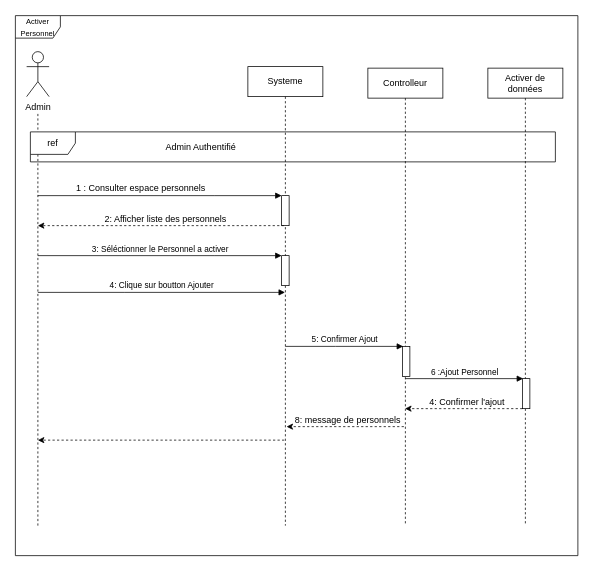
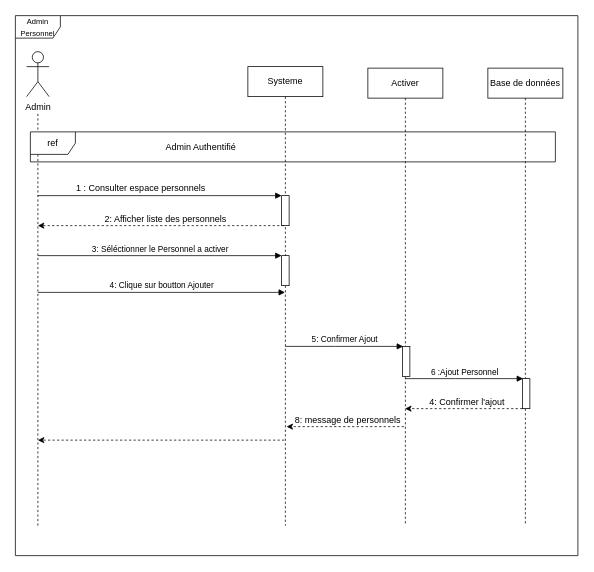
  <mxCell id="0" />
  <mxCell id="1" parent="0" />
  <mxCell id="2" value="Systeme" style="shape=umlLifeline;perimeter=lifelinePerimeter;whiteSpace=wrap;html=1;container=0;dropTarget=0;collapsible=0;recursiveResize=0;outlineConnect=0;portConstraint=eastwest;newEdgeStyle={&quot;edgeStyle&quot;:&quot;elbowEdgeStyle&quot;,&quot;elbow&quot;:&quot;vertical&quot;,&quot;curved&quot;:0,&quot;rounded&quot;:0};" vertex="1" parent="1"><mxGeometry x="330" y="88" width="100" height="612" as="geometry" /></mxCell>
  <mxCell id="3" value="" style="html=1;points=[];perimeter=orthogonalPerimeter;outlineConnect=0;targetShapes=umlLifeline;portConstraint=eastwest;newEdgeStyle={&quot;edgeStyle&quot;:&quot;elbowEdgeStyle&quot;,&quot;elbow&quot;:&quot;vertical&quot;,&quot;curved&quot;:0,&quot;rounded&quot;:0};" vertex="1" parent="2"><mxGeometry x="45" y="172" width="10" height="40" as="geometry" /></mxCell>
  <mxCell id="4" value="" style="html=1;verticalAlign=bottom;endArrow=block;edgeStyle=elbowEdgeStyle;elbow=vertical;curved=0;rounded=0;" edge="1" parent="1" target="3"><mxGeometry relative="1" as="geometry"><mxPoint x="50" y="260" as="sourcePoint" /><Array as="points"><mxPoint x="285" y="260" /></Array><mxPoint x="370" y="260" as="targetPoint" /></mxGeometry></mxCell>
  <mxCell id="5" value="Admin" style="shape=umlActor;verticalLabelPosition=bottom;verticalAlign=top;html=1;outlineConnect=0;" vertex="1" parent="1"><mxGeometry x="35" y="68" width="30" height="60" as="geometry" /></mxCell>
  <mxCell id="6" value="" style="endArrow=none;dashed=1;html=1;rounded=0;" edge="1" parent="1"><mxGeometry width="50" height="50" relative="1" as="geometry"><mxPoint x="50" y="700" as="sourcePoint" /><mxPoint x="50" y="148" as="targetPoint" /></mxGeometry></mxCell>
  <mxCell id="7" value="4: Clique sur boutton Ajouter" style="html=1;verticalAlign=bottom;endArrow=block;edgeStyle=elbowEdgeStyle;elbow=vertical;curved=0;rounded=0;" edge="1" parent="1" target="2"><mxGeometry relative="1" as="geometry"><mxPoint x="50" y="389" as="sourcePoint" /><Array as="points"><mxPoint x="165" y="389" /></Array><mxPoint x="255" y="389" as="targetPoint" /></mxGeometry></mxCell>
  <mxCell id="8" value="" style="endArrow=classic;html=1;rounded=0;dashed=1;" edge="1" parent="1"><mxGeometry width="50" height="50" relative="1" as="geometry"><mxPoint x="378" y="300" as="sourcePoint" /><mxPoint x="50" y="300" as="targetPoint" /></mxGeometry></mxCell>
  <mxCell id="9" value="2: Afficher liste des personnels" style="text;html=1;align=center;verticalAlign=middle;resizable=0;points=[];autosize=1;strokeColor=none;fillColor=none;" vertex="1" parent="1"><mxGeometry x="125" y="277" width="190" height="30" as="geometry" /></mxCell>
  <mxCell id="10" value="" style="rounded=0;whiteSpace=wrap;html=1;" vertex="1" parent="1"><mxGeometry x="375" y="340" width="10" height="40" as="geometry" /></mxCell>
  <mxCell id="11" value="3: Séléctionner le Personnel a activer" style="html=1;verticalAlign=bottom;endArrow=block;edgeStyle=elbowEdgeStyle;elbow=vertical;curved=0;rounded=0;" edge="1" parent="1"><mxGeometry x="0.003" relative="1" as="geometry"><mxPoint x="50" y="340" as="sourcePoint" /><Array as="points"><mxPoint x="285" y="340" /></Array><mxPoint x="375" y="340" as="targetPoint" /><mxPoint as="offset" /></mxGeometry></mxCell>
  <mxCell id="12" value="ref" style="shape=umlFrame;whiteSpace=wrap;html=1;pointerEvents=0;movable=1;resizable=1;rotatable=1;deletable=1;editable=1;locked=0;connectable=1;" vertex="1" parent="1"><mxGeometry x="40" y="175" width="700" height="40" as="geometry" /></mxCell>
  <mxCell id="13" value="Admin Authentifié" style="text;html=1;align=center;verticalAlign=middle;resizable=1;points=[];autosize=1;strokeColor=none;fillColor=none;movable=1;rotatable=1;deletable=1;editable=1;locked=0;connectable=1;" vertex="1" parent="1"><mxGeometry x="207" y="180" width="120" height="30" as="geometry" /></mxCell>
- <mxCell id="14" value="&lt;font style=&quot;font-size: 10px;&quot;&gt;Activer&lt;/font&gt;&lt;div&gt;&lt;font style=&quot;font-size: 10px;&quot;&gt;Personnel&lt;/font&gt;&lt;/div&gt;" style="shape=umlFrame;whiteSpace=wrap;html=1;pointerEvents=0;" vertex="1" parent="1"><mxGeometry x="20" y="20" width="750" height="720" as="geometry" /></mxCell>
- <mxCell id="15" value="Controlleur" style="shape=umlLifeline;perimeter=lifelinePerimeter;whiteSpace=wrap;html=1;container=0;dropTarget=0;collapsible=0;recursiveResize=0;outlineConnect=0;portConstraint=eastwest;newEdgeStyle={&quot;edgeStyle&quot;:&quot;elbowEdgeStyle&quot;,&quot;elbow&quot;:&quot;vertical&quot;,&quot;curved&quot;:0,&quot;rounded&quot;:0};" vertex="1" parent="1"><mxGeometry x="490" y="90" width="100" height="610" as="geometry" /></mxCell>
- <mxCell id="16" value="Activer de données" style="shape=umlLifeline;perimeter=lifelinePerimeter;whiteSpace=wrap;html=1;container=0;dropTarget=0;collapsible=0;recursiveResize=0;outlineConnect=0;portConstraint=eastwest;newEdgeStyle={&quot;edgeStyle&quot;:&quot;elbowEdgeStyle&quot;,&quot;elbow&quot;:&quot;vertical&quot;,&quot;curved&quot;:0,&quot;rounded&quot;:0};" vertex="1" parent="1"><mxGeometry x="650" y="90" width="100" height="610" as="geometry" /></mxCell>
+ <mxCell id="14" value="&lt;font style=&quot;font-size: 10px;&quot;&gt;Admin&lt;/font&gt;&lt;div&gt;&lt;font style=&quot;font-size: 10px;&quot;&gt;Personnel&lt;/font&gt;&lt;/div&gt;" style="shape=umlFrame;whiteSpace=wrap;html=1;pointerEvents=0;" vertex="1" parent="1"><mxGeometry x="20" y="20" width="750" height="720" as="geometry" /></mxCell>
+ <mxCell id="15" value="Activer" style="shape=umlLifeline;perimeter=lifelinePerimeter;whiteSpace=wrap;html=1;container=0;dropTarget=0;collapsible=0;recursiveResize=0;outlineConnect=0;portConstraint=eastwest;newEdgeStyle={&quot;edgeStyle&quot;:&quot;elbowEdgeStyle&quot;,&quot;elbow&quot;:&quot;vertical&quot;,&quot;curved&quot;:0,&quot;rounded&quot;:0};" vertex="1" parent="1"><mxGeometry x="490" y="90" width="100" height="610" as="geometry" /></mxCell>
+ <mxCell id="16" value="Base de données" style="shape=umlLifeline;perimeter=lifelinePerimeter;whiteSpace=wrap;html=1;container=0;dropTarget=0;collapsible=0;recursiveResize=0;outlineConnect=0;portConstraint=eastwest;newEdgeStyle={&quot;edgeStyle&quot;:&quot;elbowEdgeStyle&quot;,&quot;elbow&quot;:&quot;vertical&quot;,&quot;curved&quot;:0,&quot;rounded&quot;:0};" vertex="1" parent="1"><mxGeometry x="650" y="90" width="100" height="610" as="geometry" /></mxCell>
  <mxCell id="17" value="" style="endArrow=classic;html=1;rounded=0;dashed=1;" edge="1" parent="1"><mxGeometry width="50" height="50" relative="1" as="geometry"><mxPoint x="378.5" y="586" as="sourcePoint" /><mxPoint x="50" y="586" as="targetPoint" /></mxGeometry></mxCell>
  <mxCell id="18" value="6 :Ajout Personnel" style="html=1;verticalAlign=bottom;endArrow=block;edgeStyle=elbowEdgeStyle;elbow=horizontal;curved=0;rounded=0;" edge="1" parent="1"><mxGeometry relative="1" as="geometry"><mxPoint x="540" y="504" as="sourcePoint" /><Array as="points"><mxPoint x="607" y="504" /></Array><mxPoint x="697" y="504" as="targetPoint" /></mxGeometry></mxCell>
  <mxCell id="19" value="4: Confirmer l'ajout" style="text;html=1;align=center;verticalAlign=middle;resizable=0;points=[];autosize=1;strokeColor=none;fillColor=none;" vertex="1" parent="1"><mxGeometry x="562" y="520" width="120" height="30" as="geometry" /></mxCell>
  <mxCell id="20" value="" style="rounded=0;whiteSpace=wrap;html=1;" vertex="1" parent="1"><mxGeometry x="696" y="504" width="10" height="40" as="geometry" /></mxCell>
  <mxCell id="21" value="" style="endArrow=classic;html=1;rounded=0;exitX=0;exitY=1;exitDx=0;exitDy=0;dashed=1;" edge="1" parent="1" source="20"><mxGeometry width="50" height="50" relative="1" as="geometry"><mxPoint x="510" y="544" as="sourcePoint" /><mxPoint x="539.591" y="544" as="targetPoint" /></mxGeometry></mxCell>
  <mxCell id="22" value="5: Confirmer Ajout" style="html=1;verticalAlign=bottom;endArrow=block;edgeStyle=elbowEdgeStyle;elbow=vertical;curved=0;rounded=0;" edge="1" parent="1"><mxGeometry relative="1" as="geometry"><mxPoint x="380" y="461" as="sourcePoint" /><Array as="points"><mxPoint x="447" y="461" /></Array><mxPoint x="537" y="461" as="targetPoint" /></mxGeometry></mxCell>
  <mxCell id="23" value="" style="rounded=0;whiteSpace=wrap;html=1;" vertex="1" parent="1"><mxGeometry x="536" y="461" width="10" height="40" as="geometry" /></mxCell>
  <mxCell id="24" value="8: message de personnels" style="text;html=1;align=center;verticalAlign=middle;resizable=0;points=[];autosize=1;strokeColor=none;fillColor=none;" vertex="1" parent="1"><mxGeometry x="378" y="544" width="170" height="30" as="geometry" /></mxCell>
  <mxCell id="25" value="" style="endArrow=classic;html=1;rounded=0;exitX=0;exitY=1;exitDx=0;exitDy=0;dashed=1;" edge="1" parent="1"><mxGeometry width="50" height="50" relative="1" as="geometry"><mxPoint x="538" y="568" as="sourcePoint" /><mxPoint x="381.591" y="568" as="targetPoint" /></mxGeometry></mxCell>
  <mxCell id="26" value="1 : Consulter espace personnels" style="text;html=1;align=center;verticalAlign=middle;resizable=0;points=[];autosize=1;strokeColor=none;fillColor=none;" vertex="1" parent="1"><mxGeometry x="87" y="235" width="200" height="30" as="geometry" /></mxCell>
